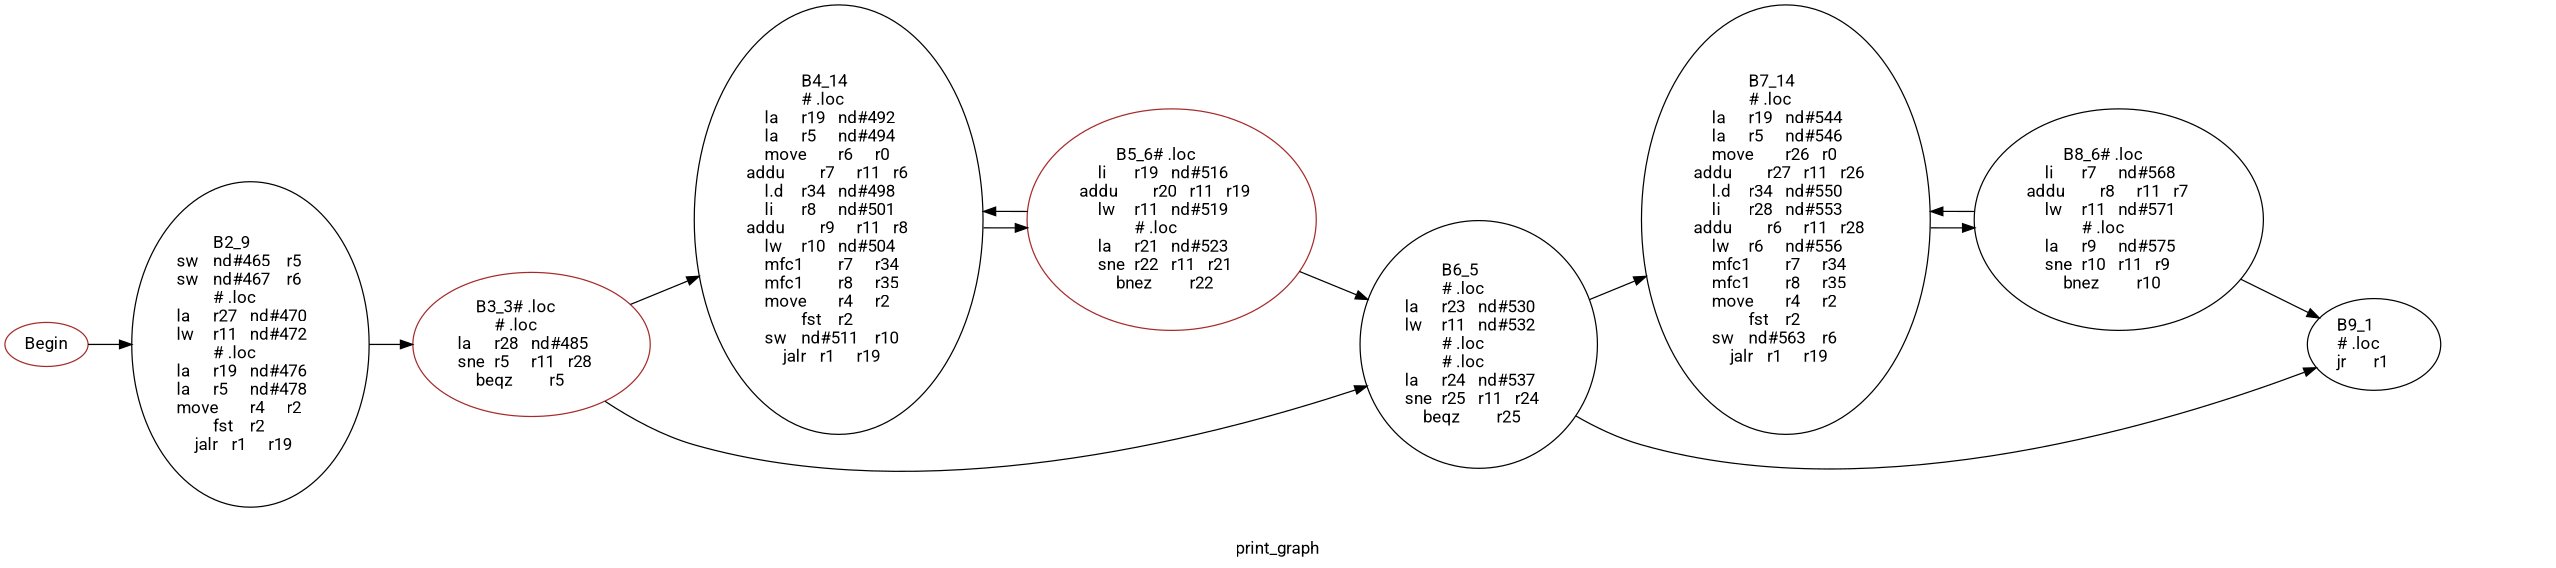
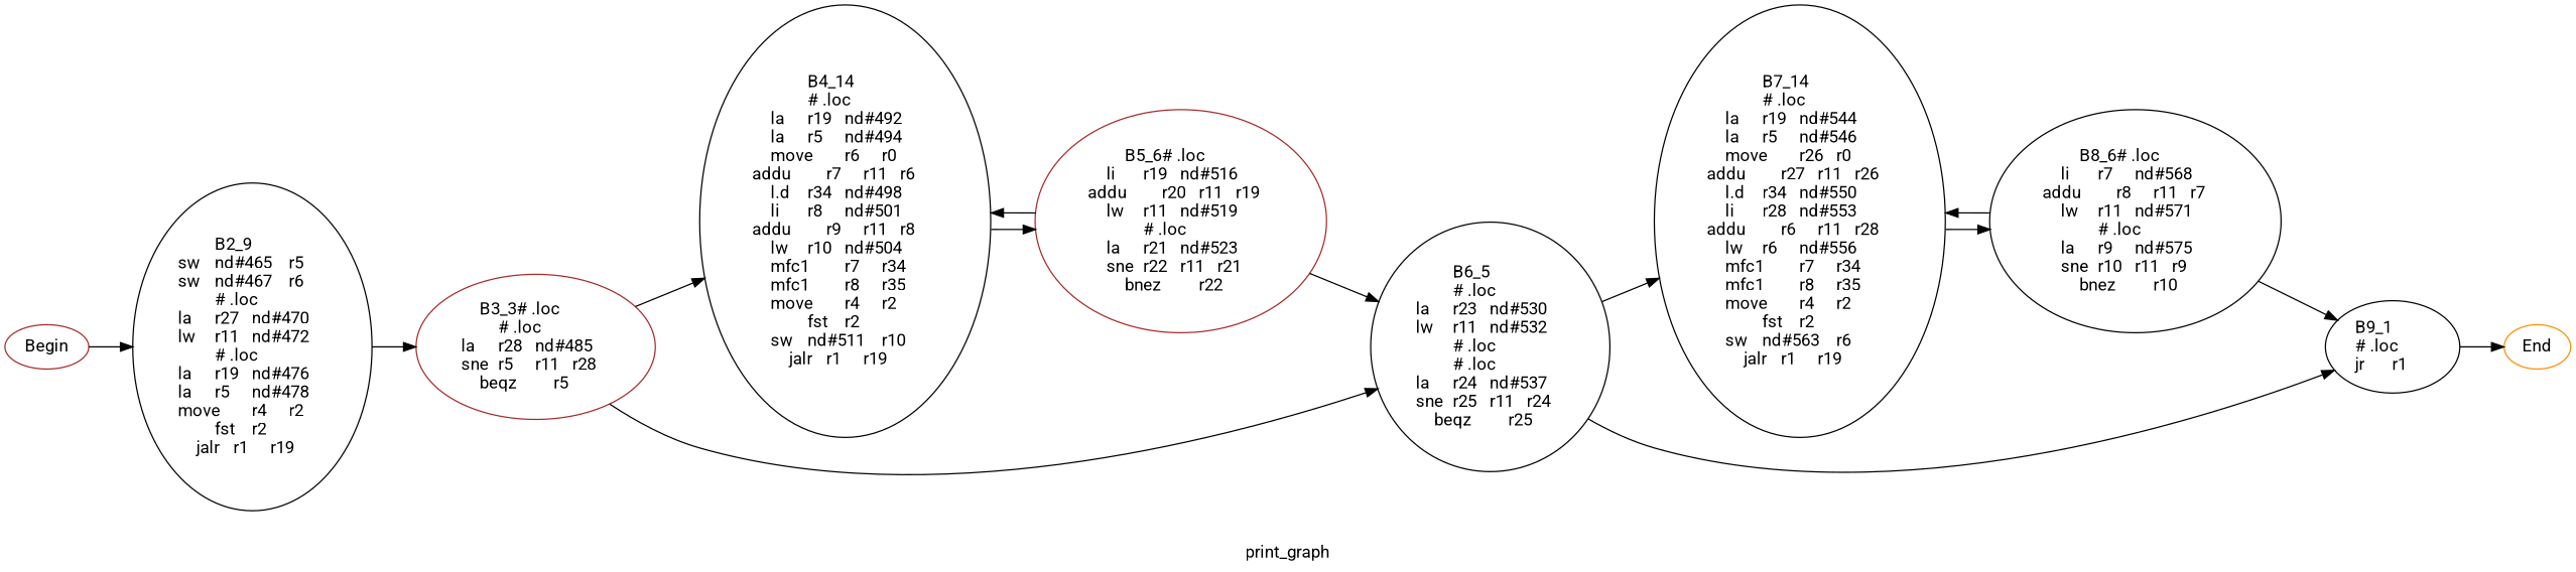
  digraph {
    color=purple
    label=print_graph
    style=dashed
    rankdir=LR
    fontname=Roboto
    node [color=black fontname=Roboto]
    edge [fontname=Roboto]
    n1 [label=Begin color=brown]
    n2 [label="B2_9	\nsw	nd#465	r5	\nsw	nd#467	r6	\n# .loc	\nla	r27	nd#470	\nlw	r11	nd#472	\n# .loc	\nla	r19	nd#476	\nla	r5	nd#478	\nmove	r4	r2	\nfst	r2	\njalr	r1	r19	\n"]
    n3 [label="B3_3# .loc	\n# .loc	\nla	r28	nd#485	\nsne	r5	r11	r28	\nbeqz	r5	\n" color=brown]
+   n4 [label=End color=darkorange]
    n5 [label="B4_14	\n# .loc	\nla	r19	nd#492	\nla	r5	nd#494	\nmove	r6	r0	\naddu	r7	r11	r6	\nl.d	r34	nd#498	\nli	r8	nd#501	\naddu	r9	r11	r8	\nlw	r10	nd#504	\nmfc1	r7	r34	\nmfc1	r8	r35	\nmove	r4	r2	\nfst	r2	\nsw	nd#511	r10	\njalr	r1	r19	\n"]
    n6 [label="B6_5	\n# .loc	\nla	r23	nd#530	\nlw	r11	nd#532	\n# .loc	\n# .loc	\nla	r24	nd#537	\nsne	r25	r11	r24	\nbeqz	r25	\n"]
    n7 [label="B5_6# .loc	\nli	r19	nd#516	\naddu	r20	r11	r19	\nlw	r11	nd#519	\n# .loc	\nla	r21	nd#523	\nsne	r22	r11	r21	\nbnez	r22	\n" color=brown]
    n8 [label="B7_14	\n# .loc	\nla	r19	nd#544	\nla	r5	nd#546	\nmove	r26	r0	\naddu	r27	r11	r26	\nl.d	r34	nd#550	\nli	r28	nd#553	\naddu	r6	r11	r28	\nlw	r6	nd#556	\nmfc1	r7	r34	\nmfc1	r8	r35	\nmove	r4	r2	\nfst	r2	\nsw	nd#563	r6	\njalr	r1	r19	\n"]
    n9 [label="B9_1	\n# .loc	\njr	r1	\n"]
    n10 [label="B8_6# .loc	\nli	r7	nd#568	\naddu	r8	r11	r7	\nlw	r11	nd#571	\n# .loc	\nla	r9	nd#575	\nsne	r10	r11	r9	\nbnez	r10	\n"]
    n1 -> n2
    n2 -> n3
    n3 -> n5
    n3 -> n6
    n5 -> n7
    n6 -> n8
    n6 -> n9
    n7 -> n5
    n7 -> n6
    n8 -> n10
+   n9 -> n4
    n10 -> n8
    n10 -> n9
  }
